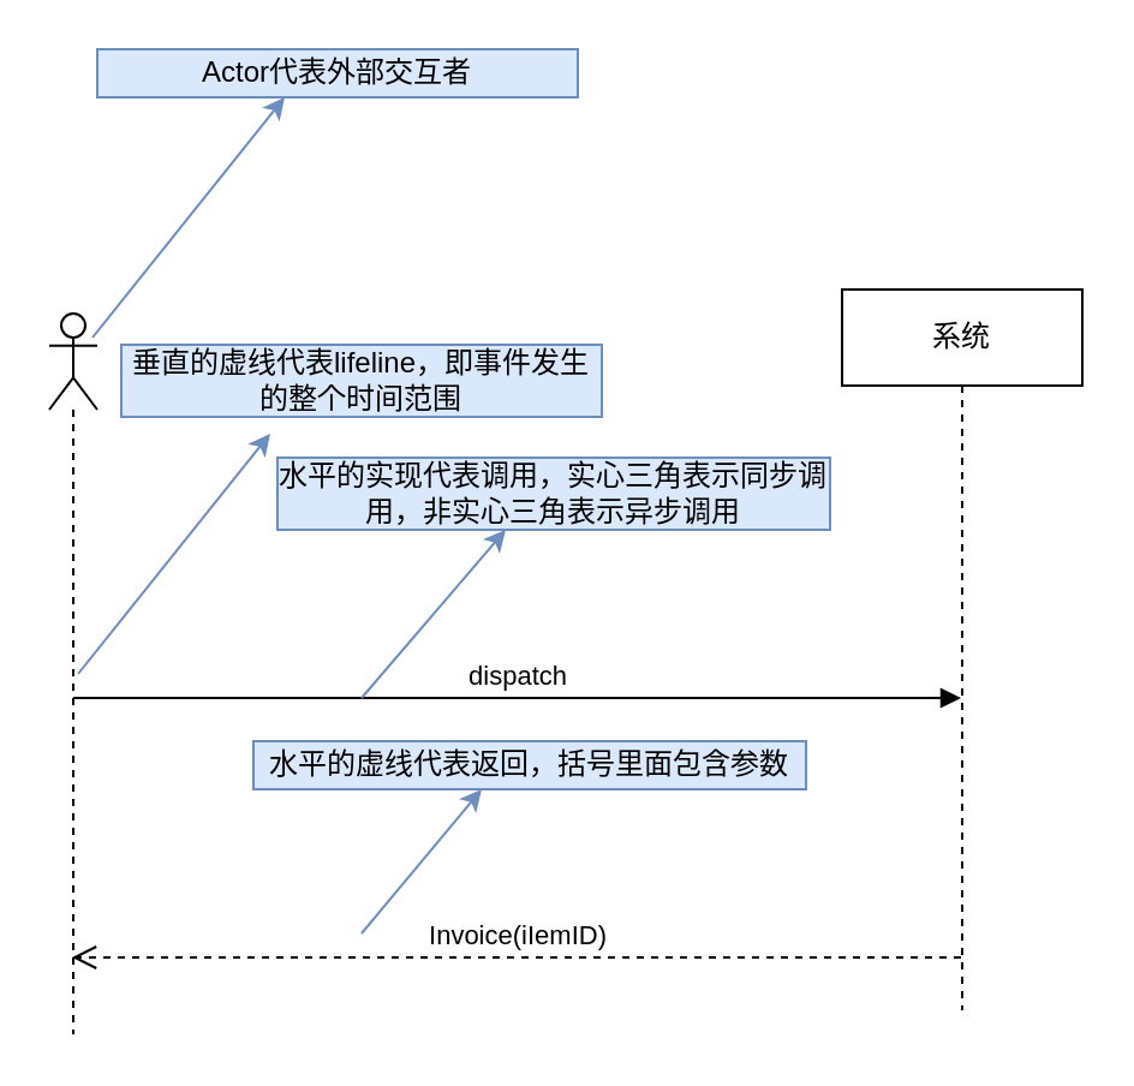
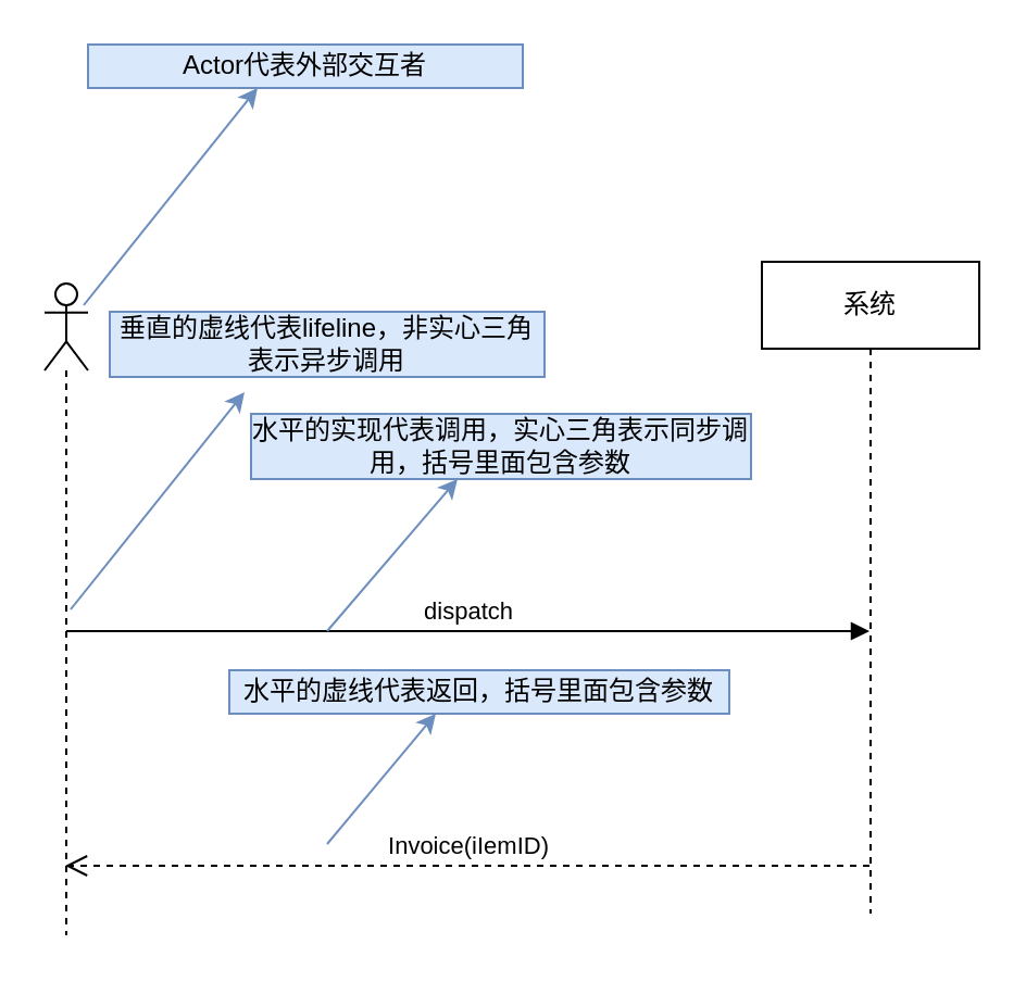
  <mxCell id="0" />
  <mxCell id="1" parent="0" />
  <mxCell id="2" value="Actor代表外部交互者" style="text;html=1;strokeColor=#6c8ebf;fillColor=#dae8fc;align=center;verticalAlign=middle;whiteSpace=wrap;rounded=0;" vertex="1" parent="1"><mxGeometry x="40" y="20" width="200" height="20" as="geometry" /></mxCell>
  <mxCell id="3" value="" style="shape=umlLifeline;participant=umlActor;perimeter=lifelinePerimeter;whiteSpace=wrap;html=1;container=1;collapsible=0;recursiveResize=0;verticalAlign=top;spacingTop=36;outlineConnect=0;" vertex="1" parent="1"><mxGeometry x="20" y="130" width="20" height="300" as="geometry" /></mxCell>
  <mxCell id="4" value="dispatch" style="html=1;verticalAlign=bottom;endArrow=block;" edge="1" parent="3" target="8"><mxGeometry width="80" relative="1" as="geometry"><mxPoint x="10" y="160" as="sourcePoint" /><mxPoint x="90" y="160" as="targetPoint" /></mxGeometry></mxCell>
  <mxCell id="5" value="" style="endArrow=classic;html=1;fillColor=#dae8fc;strokeColor=#6c8ebf;" edge="1" parent="1"><mxGeometry width="50" height="50" relative="1" as="geometry"><mxPoint x="38" y="140" as="sourcePoint" /><mxPoint x="118" y="40" as="targetPoint" /></mxGeometry></mxCell>
  <mxCell id="6" value="" style="endArrow=classic;html=1;fillColor=#dae8fc;strokeColor=#6c8ebf;" edge="1" parent="1"><mxGeometry width="50" height="50" relative="1" as="geometry"><mxPoint x="32" y="280" as="sourcePoint" /><mxPoint x="112" y="180" as="targetPoint" /></mxGeometry></mxCell>
- <mxCell id="7" value="垂直的虚线代表lifeline，即事件发生的整个时间范围" style="text;html=1;strokeColor=#6c8ebf;fillColor=#dae8fc;align=center;verticalAlign=middle;whiteSpace=wrap;rounded=0;" vertex="1" parent="1"><mxGeometry x="50" y="143" width="200" height="30" as="geometry" /></mxCell>
+ <mxCell id="7" value="垂直的虚线代表lifeline，非实心三角表示异步调用" style="text;html=1;strokeColor=#6c8ebf;fillColor=#dae8fc;align=center;verticalAlign=middle;whiteSpace=wrap;rounded=0;" vertex="1" parent="1"><mxGeometry x="50" y="143" width="200" height="30" as="geometry" /></mxCell>
  <mxCell id="8" value="系统" style="shape=umlLifeline;perimeter=lifelinePerimeter;whiteSpace=wrap;html=1;container=1;collapsible=0;recursiveResize=0;outlineConnect=0;" vertex="1" parent="1"><mxGeometry x="350" y="120" width="100" height="300" as="geometry" /></mxCell>
  <mxCell id="9" value="Invoice(iIemID)" style="html=1;verticalAlign=bottom;endArrow=open;dashed=1;endSize=8;" edge="1" parent="1"><mxGeometry relative="1" as="geometry"><mxPoint x="399.5" y="398" as="sourcePoint" /><mxPoint x="29.5" y="398" as="targetPoint" /><Array as="points"><mxPoint x="320" y="398" /></Array></mxGeometry></mxCell>
  <mxCell id="10" value="" style="endArrow=classic;html=1;fillColor=#dae8fc;strokeColor=#6c8ebf;" edge="1" parent="1"><mxGeometry width="50" height="50" relative="1" as="geometry"><mxPoint x="150" y="388" as="sourcePoint" /><mxPoint x="200" y="328" as="targetPoint" /></mxGeometry></mxCell>
  <mxCell id="11" value="水平的虚线代表返回，括号里面包含参数" style="text;html=1;strokeColor=#6c8ebf;fillColor=#dae8fc;align=center;verticalAlign=middle;whiteSpace=wrap;rounded=0;" vertex="1" parent="1"><mxGeometry x="105" y="308" width="230" height="20" as="geometry" /></mxCell>
  <mxCell id="12" value="" style="endArrow=classic;html=1;fillColor=#dae8fc;strokeColor=#6c8ebf;" edge="1" parent="1"><mxGeometry width="50" height="50" relative="1" as="geometry"><mxPoint x="150" y="290" as="sourcePoint" /><mxPoint x="210" y="220" as="targetPoint" /></mxGeometry></mxCell>
- <mxCell id="13" value="水平的实现代表调用，实心三角表示同步调用，非实心三角表示异步调用" style="text;html=1;strokeColor=#6c8ebf;fillColor=#dae8fc;align=center;verticalAlign=middle;whiteSpace=wrap;rounded=0;" vertex="1" parent="1"><mxGeometry x="115" y="190" width="230" height="30" as="geometry" /></mxCell>
+ <mxCell id="13" value="水平的实现代表调用，实心三角表示同步调用，括号里面包含参数" style="text;html=1;strokeColor=#6c8ebf;fillColor=#dae8fc;align=center;verticalAlign=middle;whiteSpace=wrap;rounded=0;" vertex="1" parent="1"><mxGeometry x="115" y="190" width="230" height="30" as="geometry" /></mxCell>
